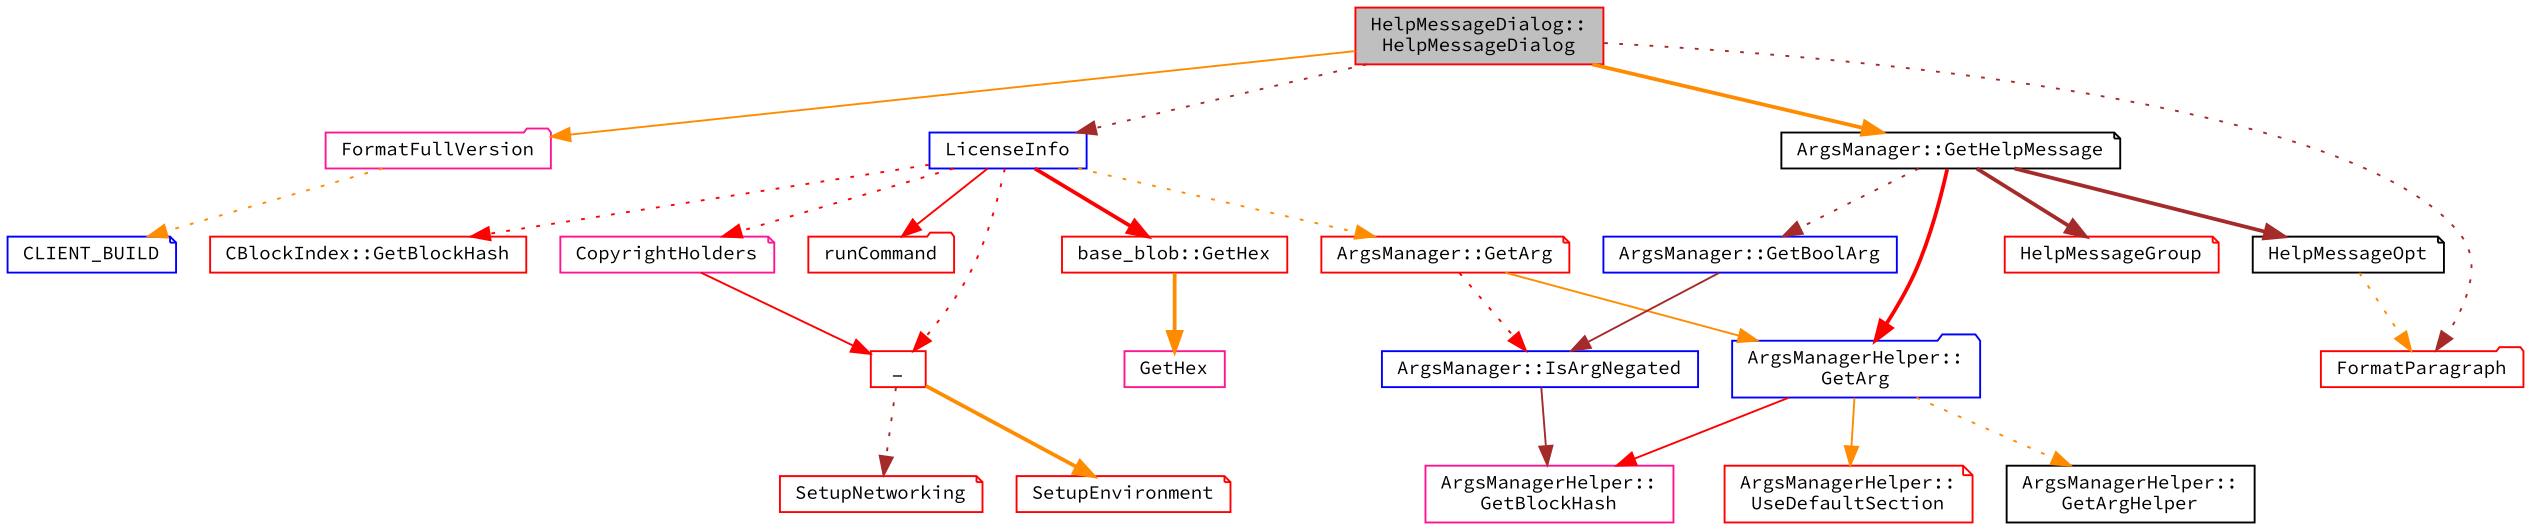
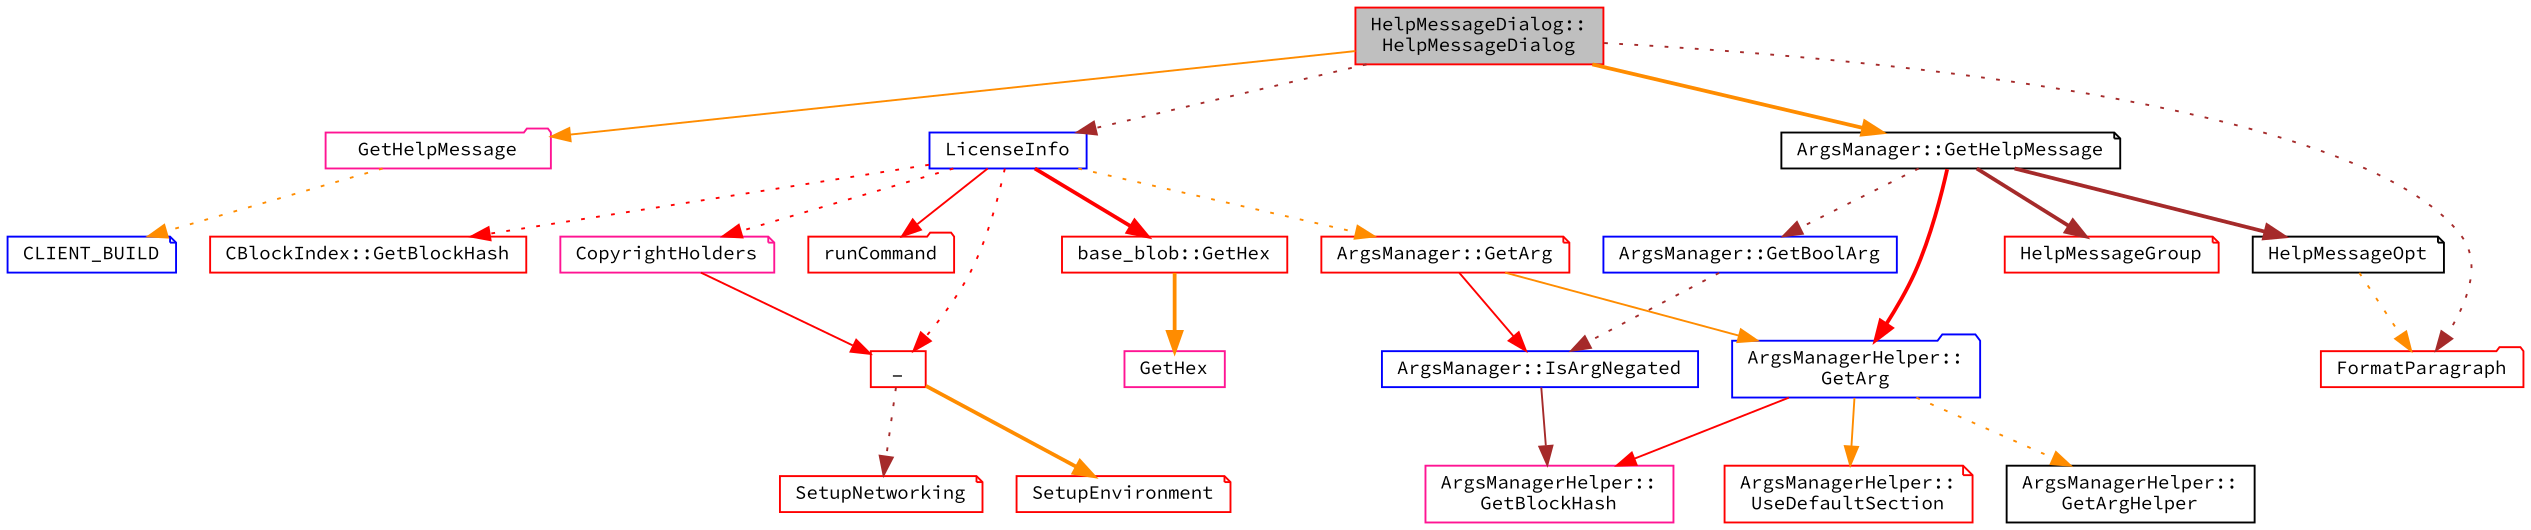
  digraph {
    fontname="Source Code Pro"
    rankdir=TB
    node [color=red fillcolor=white fontname="Source Code Pro" fontsize=10 shape=box style=filled]
    edge [color=darkorange fontname="Source Code Pro" fontsize=10 labelfontname=Helvetica labelfontsize=10 style=dotted]
    n1 [fillcolor=grey75 fontcolor=black height=0.2 label="HelpMessageDialog::\lHelpMessageDialog" width=0.4]
-   n2 [color=deeppink height=0.2 label=FormatFullVersion shape=folder width=0.4]
+   n2 [color=deeppink height=0.2 label=GetHelpMessage shape=folder width=0.4]
    n3 [color=blue height=0.2 label=LicenseInfo width=0.4]
    n4 [height=0.2 label=FormatParagraph shape=folder width=0.4]
    n5 [color=black height=0.2 label="ArgsManager::GetHelpMessage" shape=note width=0.4]
    n6 [color=blue height=0.2 label=CLIENT_BUILD shape=note width=0.4]
    n7 [color=deeppink height=0.2 label=CopyrightHolders shape=note width=0.4]
    n8 [height=0.2 label=_ width=0.4]
    n9 [height=0.2 label="ArgsManager::GetArg" shape=note width=0.4]
    n10 [height=0.2 label="CBlockIndex::GetBlockHash" width=0.4]
    n11 [height=0.2 label="base_blob::GetHex" width=0.4]
    n12 [height=0.2 label=runCommand shape=folder width=0.4]
    n13 [color=blue height=0.2 label="ArgsManagerHelper::\lGetArg" shape=folder width=0.4]
    n14 [color=blue height=0.2 label="ArgsManager::GetBoolArg" width=0.4]
    n15 [height=0.2 label=HelpMessageGroup shape=note width=0.4]
    n16 [color=black height=0.2 label=HelpMessageOpt shape=note width=0.4]
    n17 [height=0.2 label=SetupEnvironment shape=note width=0.4]
    n18 [height=0.2 label=SetupNetworking shape=note width=0.4]
    n19 [color=blue height=0.2 label="ArgsManager::IsArgNegated" width=0.4]
    n20 [color=deeppink height=0.2 label=GetHex width=0.4]
    n21 [color=deeppink height=0.2 label="ArgsManagerHelper::\lGetBlockHash" width=0.4]
    n22 [color=black height=0.2 label="ArgsManagerHelper::\lGetArgHelper" width=0.4]
    n23 [height=0.2 label="ArgsManagerHelper::\lUseDefaultSection" shape=note width=0.4]
    n1 -> n2 [style=solid]
    n1 -> n3 [color=brown]
    n1 -> n4 [color=brown]
    n1 -> n5 [style=bold]
    n2 -> n6
    n3 -> n7 [color=red]
    n3 -> n8 [color=red]
    n3 -> n9
    n3 -> n10 [color=red]
    n3 -> n11 [color=red style=bold]
    n3 -> n12 [color=red style=solid]
    n5 -> n13 [color=red style=bold]
    n5 -> n14 [color=brown]
    n5 -> n15 [color=brown style=bold]
    n5 -> n16 [color=brown style=bold]
    n7 -> n8 [color=red style=solid]
    n8 -> n17 [style=bold]
    n8 -> n18 [color=brown]
    n9 -> n13 [style=solid]
-   n9 -> n19 [color=red]
+   n9 -> n19 [color=red style=solid]
    n11 -> n20 [style=bold]
    n13 -> n21 [color=red style=solid]
    n13 -> n22
    n13 -> n23 [style=solid]
-   n14 -> n19 [color=brown style=solid]
+   n14 -> n19 [color=brown]
    n16 -> n4
    n19 -> n21 [color=brown style=solid]
  }
